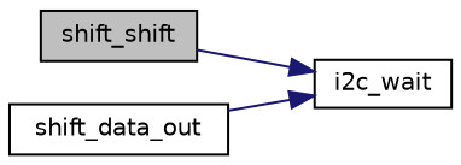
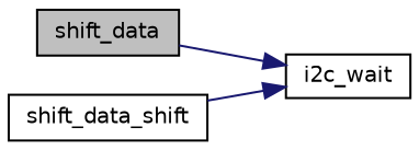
  digraph {
    rankdir=LR
    node [color=black fillcolor=white fontname=Helvetica fontsize=10 shape=record style=filled]
    edge [color=midnightblue fontname=Helvetica fontsize=10 labelfontname=Helvetica labelfontsize=10 style=solid]
-   n1 [fillcolor=grey75 fontcolor=black height=0.2 label=shift_shift width=0.4]
+   n1 [fillcolor=grey75 fontcolor=black height=0.2 label=shift_data width=0.4]
    n2 [height=0.2 label=i2c_wait width=0.4]
-   n3 [height=0.2 label=shift_data_out width=0.4]
+   n3 [height=0.2 label=shift_data_shift width=0.4]
    n1 -> n2
    n3 -> n2
  }
